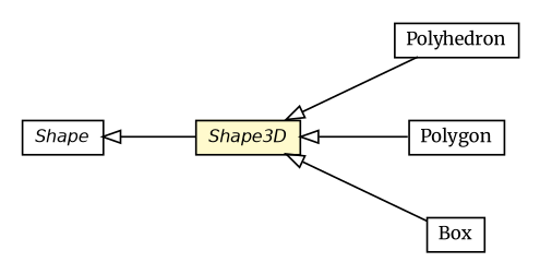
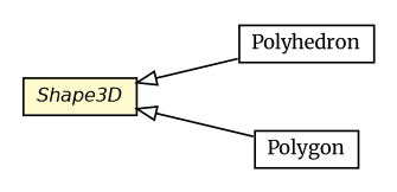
  digraph {
    fontname=Merriweather
    nodesep=0.25
    rankdir=LR
    ranksep=0.5
    node [fontcolor=black fontname=Merriweather fontsize=10.0 shape=plaintext]
    edge [arrowtail=empty dir=back fontname=Merriweather fontsize=10 headport=p labelfontname=Helvetica labelfontsize=10 tailport=p]
    n1 [label=<<table title="org.universAAL.ontology.shape.Polyhedron" border="0" cellborder="1" cellspacing="0" cellpadding="2" port="p" href="./Polyhedron.html"> 		<tr><td><table border="0" cellspacing="0" cellpadding="1"> <tr><td align="center" balign="center"> Polyhedron </td></tr> 		</table></td></tr> 		</table>>]
    n2 [label=<<table title="org.universAAL.ontology.shape.Polygon" border="0" cellborder="1" cellspacing="0" cellpadding="2" port="p" href="./Polygon.html"> 		<tr><td><table border="0" cellspacing="0" cellpadding="1"> <tr><td align="center" balign="center"> Polygon </td></tr> 		</table></td></tr> 		</table>>]
-   n3 [label=<<table title="org.universAAL.ontology.shape.Box" border="0" cellborder="1" cellspacing="0" cellpadding="2" port="p" href="./Box.html"> 		<tr><td><table border="0" cellspacing="0" cellpadding="1"> <tr><td align="center" balign="center"> Box </td></tr> 		</table></td></tr> 		</table>>]
    n4 [label=<<table title="org.universAAL.ontology.shape.Shape3D" border="0" cellborder="1" cellspacing="0" cellpadding="2" port="p" bgcolor="lemonChiffon" href="./Shape3D.html"> 		<tr><td><table border="0" cellspacing="0" cellpadding="1"> <tr><td align="center" balign="center"><font face="Helvetica-Oblique"> Shape3D </font></td></tr> 		</table></td></tr> 		</table>>]
-   n5 [label=<<table title="org.universAAL.ontology.shape.Shape" border="0" cellborder="1" cellspacing="0" cellpadding="2" port="p" href="./Shape.html"> 		<tr><td><table border="0" cellspacing="0" cellpadding="1"> <tr><td align="center" balign="center"><font face="Helvetica-Oblique"> Shape </font></td></tr> 		</table></td></tr> 		</table>>]
    n4 -> n1
    n4 -> n2
-   n4 -> n3
-   n5 -> n4
  }
